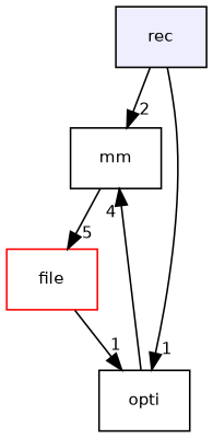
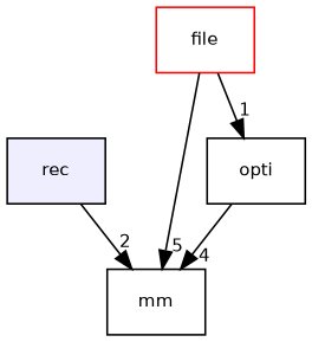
  digraph {
    compound=true
    node [fontname=Helvetica fontsize=10 shape=box]
    edge [headlabel=1 labeldistance=1.5 labelfontname=Helvetica labelfontsize=10]
    n1 [fillcolor="#eeeeff" label=rec pencolor=black style=filled]
    n2 [label=mm]
    n3 [label=opti]
    n4 [color=red label=file]
    n1 -> n2 [headlabel=2]
-   n1 -> n3
    n3 -> n2 [headlabel=4]
-   n2 -> n4 [headlabel=5]
+   n4 -> n2 [headlabel=5]
    n4 -> n3
  }
